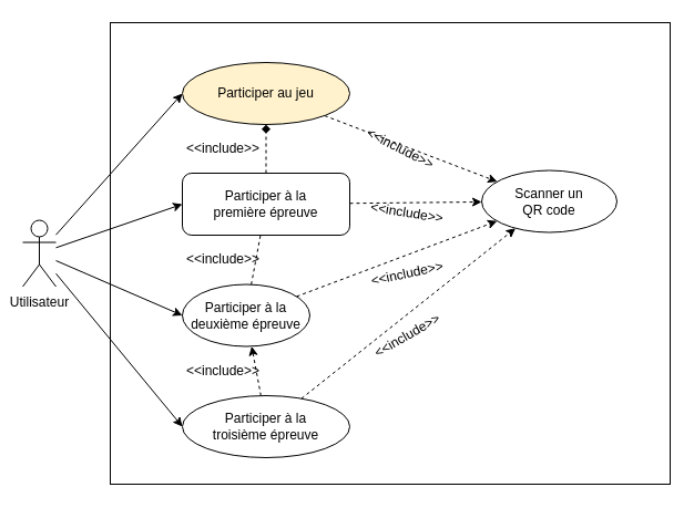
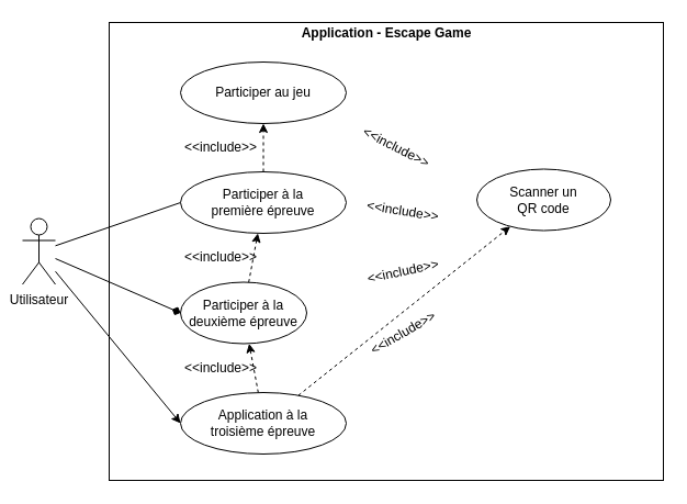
  <mxCell id="0" />
  <mxCell id="1" parent="0" />
  <mxCell id="2" value="" style="rounded=0;whiteSpace=wrap;html=1;" parent="1" vertex="1"><mxGeometry x="99" y="20" width="505" height="417" as="geometry" /></mxCell>
- <mxCell id="3" style="rounded=0;orthogonalLoop=1;jettySize=auto;html=1;entryX=0;entryY=0.5;entryDx=0;entryDy=0;" parent="1" source="7" target="13" edge="1"><mxGeometry relative="1" as="geometry" /></mxCell>
- <mxCell id="4" style="edgeStyle=none;rounded=0;orthogonalLoop=1;jettySize=auto;html=1;entryX=0;entryY=0.5;entryDx=0;entryDy=0;" parent="1" source="7" target="11" edge="1"><mxGeometry relative="1" as="geometry" /></mxCell>
- <mxCell id="5" style="edgeStyle=none;rounded=0;orthogonalLoop=1;jettySize=auto;html=1;entryX=0;entryY=0.5;entryDx=0;entryDy=0;" parent="1" source="7" target="16" edge="1"><mxGeometry relative="1" as="geometry" /></mxCell>
+ <mxCell id="4" style="edgeStyle=none;rounded=0;orthogonalLoop=1;jettySize=auto;html=1;entryX=0;entryY=0.5;entryDx=0;entryDy=0;endArrow=none;" parent="1" source="7" target="11" edge="1"><mxGeometry relative="1" as="geometry" /></mxCell>
+ <mxCell id="5" style="edgeStyle=none;rounded=0;orthogonalLoop=1;jettySize=auto;html=1;entryX=0;entryY=0.5;entryDx=0;entryDy=0;endArrow=diamond;" parent="1" source="7" target="16" edge="1"><mxGeometry relative="1" as="geometry" /></mxCell>
  <mxCell id="6" style="edgeStyle=none;rounded=0;orthogonalLoop=1;jettySize=auto;html=1;entryX=0;entryY=0.5;entryDx=0;entryDy=0;" parent="1" source="7" target="19" edge="1"><mxGeometry relative="1" as="geometry" /></mxCell>
  <mxCell id="7" value="Utilisateur" style="shape=umlActor;verticalLabelPosition=bottom;verticalAlign=top;html=1;" parent="1" vertex="1"><mxGeometry x="20" y="198.5" width="30" height="60" as="geometry" /></mxCell>
  <mxCell id="8" value="Scanner un&lt;br&gt;QR code" style="ellipse;whiteSpace=wrap;html=1;" parent="1" vertex="1"><mxGeometry x="434" y="153.5" width="122" height="56" as="geometry" /></mxCell>
- <mxCell id="9" style="edgeStyle=none;rounded=0;orthogonalLoop=1;jettySize=auto;html=1;dashed=1;" parent="1" source="11" target="8" edge="1"><mxGeometry relative="1" as="geometry" /></mxCell>
- <mxCell id="10" style="edgeStyle=none;rounded=0;orthogonalLoop=1;jettySize=auto;html=1;dashed=1;endArrow=diamond;" parent="1" source="11" target="13" edge="1"><mxGeometry relative="1" as="geometry" /></mxCell>
- <mxCell id="11" value="Participer à la&lt;br&gt;première épreuve" style="whiteSpace=wrap;html=1;rounded=1;" parent="1" vertex="1"><mxGeometry x="164" y="156" width="151" height="56" as="geometry" /></mxCell>
- <mxCell id="12" style="edgeStyle=none;rounded=0;orthogonalLoop=1;jettySize=auto;html=1;dashed=1;" parent="1" source="13" target="8" edge="1"><mxGeometry relative="1" as="geometry" /></mxCell>
- <mxCell id="13" value="Participer au jeu" style="ellipse;whiteSpace=wrap;html=1;fillColor=#fff2cc;" parent="1" vertex="1"><mxGeometry x="164" y="56" width="151" height="56" as="geometry" /></mxCell>
- <mxCell id="14" style="edgeStyle=none;rounded=0;orthogonalLoop=1;jettySize=auto;html=1;dashed=1;" parent="1" source="16" target="8" edge="1"><mxGeometry relative="1" as="geometry" /></mxCell>
- <mxCell id="15" style="edgeStyle=none;rounded=0;orthogonalLoop=1;jettySize=auto;html=1;dashed=1;endArrow=none;" parent="1" source="16" target="11" edge="1"><mxGeometry relative="1" as="geometry" /></mxCell>
+ <mxCell id="10" style="edgeStyle=none;rounded=0;orthogonalLoop=1;jettySize=auto;html=1;dashed=1;" parent="1" source="11" target="13" edge="1"><mxGeometry relative="1" as="geometry" /></mxCell>
+ <mxCell id="11" value="Participer à la&lt;br&gt;première épreuve" style="ellipse;whiteSpace=wrap;html=1;" parent="1" vertex="1"><mxGeometry x="164" y="156" width="151" height="56" as="geometry" /></mxCell>
+ <mxCell id="13" value="Participer au jeu" style="ellipse;whiteSpace=wrap;html=1;" parent="1" vertex="1"><mxGeometry x="164" y="56" width="151" height="56" as="geometry" /></mxCell>
+ <mxCell id="15" style="edgeStyle=none;rounded=0;orthogonalLoop=1;jettySize=auto;html=1;dashed=1;" parent="1" source="16" target="11" edge="1"><mxGeometry relative="1" as="geometry" /></mxCell>
  <mxCell id="16" value="Participer à la&lt;br&gt;deuxième épreuve" style="ellipse;whiteSpace=wrap;html=1;" parent="1" vertex="1"><mxGeometry x="164" y="256.5" width="115" height="56" as="geometry" /></mxCell>
  <mxCell id="17" style="edgeStyle=none;rounded=0;orthogonalLoop=1;jettySize=auto;html=1;dashed=1;" parent="1" source="19" target="8" edge="1"><mxGeometry relative="1" as="geometry" /></mxCell>
  <mxCell id="18" style="edgeStyle=none;rounded=0;orthogonalLoop=1;jettySize=auto;html=1;dashed=1;" parent="1" source="19" target="16" edge="1"><mxGeometry relative="1" as="geometry" /></mxCell>
- <mxCell id="19" value="Participer à la&lt;br&gt;troisième épreuve" style="ellipse;whiteSpace=wrap;html=1;" parent="1" vertex="1"><mxGeometry x="164" y="357" width="151" height="56" as="geometry" /></mxCell>
+ <mxCell id="19" value="Application à la&lt;br&gt;troisième épreuve" style="ellipse;whiteSpace=wrap;html=1;" parent="1" vertex="1"><mxGeometry x="164" y="357" width="151" height="56" as="geometry" /></mxCell>
  <mxCell id="20" value="&amp;lt;&amp;lt;include&amp;gt;&amp;gt;" style="text;html=1;strokeColor=none;fillColor=none;align=center;verticalAlign=middle;whiteSpace=wrap;rounded=0;rotation=330;" parent="1" vertex="1"><mxGeometry x="330" y="292.5" width="74" height="20" as="geometry" /></mxCell>
  <mxCell id="21" value="&amp;lt;&amp;lt;include&amp;gt;&amp;gt;" style="text;html=1;strokeColor=none;fillColor=none;align=center;verticalAlign=middle;whiteSpace=wrap;rounded=0;rotation=348;" parent="1" vertex="1"><mxGeometry x="330" y="236.5" width="74" height="20" as="geometry" /></mxCell>
  <mxCell id="22" value="&amp;lt;&amp;lt;include&amp;gt;&amp;gt;" style="text;html=1;strokeColor=none;fillColor=none;align=center;verticalAlign=middle;whiteSpace=wrap;rounded=0;rotation=9;" parent="1" vertex="1"><mxGeometry x="330" y="182" width="74" height="20" as="geometry" /></mxCell>
  <mxCell id="23" value="&amp;lt;&amp;lt;include&amp;gt;&amp;gt;" style="text;html=1;strokeColor=none;fillColor=none;align=center;verticalAlign=middle;whiteSpace=wrap;rounded=0;" parent="1" vertex="1"><mxGeometry x="164" y="325" width="74" height="20" as="geometry" /></mxCell>
  <mxCell id="24" value="&amp;lt;&amp;lt;include&amp;gt;&amp;gt;" style="text;html=1;strokeColor=none;fillColor=none;align=center;verticalAlign=middle;whiteSpace=wrap;rounded=0;" parent="1" vertex="1"><mxGeometry x="164" y="224" width="74" height="20" as="geometry" /></mxCell>
  <mxCell id="25" value="&amp;lt;&amp;lt;include&amp;gt;&amp;gt;" style="text;html=1;strokeColor=none;fillColor=none;align=center;verticalAlign=middle;whiteSpace=wrap;rounded=0;" parent="1" vertex="1"><mxGeometry x="164" y="124" width="74" height="20" as="geometry" /></mxCell>
  <mxCell id="26" value="&amp;lt;&amp;lt;include&amp;gt;&amp;gt;" style="text;html=1;strokeColor=none;fillColor=none;align=center;verticalAlign=middle;whiteSpace=wrap;rounded=0;rotation=27;" parent="1" vertex="1"><mxGeometry x="324" y="124" width="74" height="20" as="geometry" /></mxCell>
+ <mxCell id="27" value="Application - Escape Game" style="text;html=1;strokeColor=none;fillColor=none;align=center;verticalAlign=middle;whiteSpace=wrap;rounded=0;fontStyle=1" vertex="1" parent="1"><mxGeometry x="270.75" y="20" width="161.5" height="20" as="geometry" /></mxCell>
